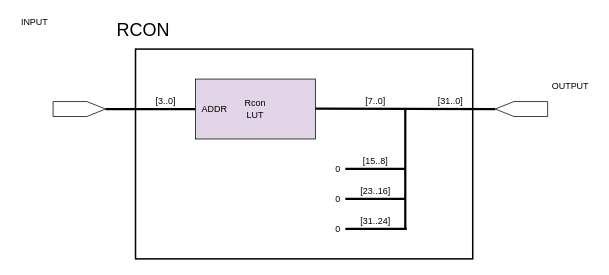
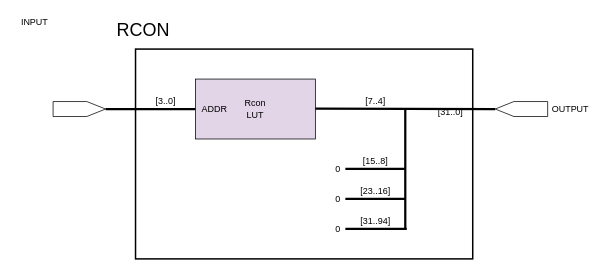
  <mxCell id="0" />
  <mxCell id="1" parent="0" />
  <mxCell id="2" value="" style="rounded=0;whiteSpace=wrap;html=1;fillColor=none;strokeWidth=2;" parent="1" vertex="1"><mxGeometry x="180" y="65" width="450" height="280" as="geometry" /></mxCell>
  <mxCell id="3" value="" style="verticalLabelPosition=bottom;shadow=0;dashed=0;align=center;html=1;verticalAlign=top;shape=mxgraph.electrical.abstract.dac;" parent="1" vertex="1"><mxGeometry x="70" y="135" width="70" height="20" as="geometry" /></mxCell>
  <mxCell id="4" value="INPUT" style="text;html=1;align=center;verticalAlign=middle;resizable=0;points=[];autosize=1;" parent="1" vertex="1"><mxGeometry x="20" y="20" width="50" height="20" as="geometry" /></mxCell>
  <mxCell id="5" value="" style="endArrow=none;html=1;strokeWidth=3;exitX=1;exitY=0.5;exitDx=0;exitDy=0;exitPerimeter=0;" parent="1" source="3" edge="1"><mxGeometry width="50" height="50" relative="1" as="geometry"><mxPoint x="220" y="145" as="sourcePoint" /><mxPoint x="260" y="145" as="targetPoint" /></mxGeometry></mxCell>
  <mxCell id="6" value="[3..0]" style="text;html=1;align=center;verticalAlign=middle;resizable=0;points=[];autosize=1;" parent="1" vertex="1"><mxGeometry x="200" y="125" width="40" height="20" as="geometry" /></mxCell>
  <mxCell id="7" value="Rcon&lt;br&gt;LUT" style="rounded=0;whiteSpace=wrap;html=1;fillColor=#e1d5e7;" parent="1" vertex="1"><mxGeometry x="260" y="105" width="160" height="80" as="geometry" /></mxCell>
  <mxCell id="8" value="ADDR" style="text;html=1;align=center;verticalAlign=middle;resizable=0;points=[];autosize=1;" parent="1" vertex="1"><mxGeometry x="260" y="135" width="50" height="20" as="geometry" /></mxCell>
  <mxCell id="9" value="" style="endArrow=none;html=1;strokeWidth=3;exitX=1;exitY=0.5;exitDx=0;exitDy=0;exitPerimeter=0;entryX=1;entryY=0.5;entryDx=0;entryDy=0;entryPerimeter=0;" parent="1" target="10" edge="1"><mxGeometry width="50" height="50" relative="1" as="geometry"><mxPoint x="420" y="144.31" as="sourcePoint" /><mxPoint x="540" y="144.31" as="targetPoint" /></mxGeometry></mxCell>
  <mxCell id="10" value="" style="verticalLabelPosition=bottom;shadow=0;dashed=0;align=center;html=1;verticalAlign=top;shape=mxgraph.electrical.abstract.dac;flipH=1;" parent="1" vertex="1"><mxGeometry x="660" y="135" width="70" height="20" as="geometry" /></mxCell>
- <mxCell id="11" value="OUTPUT" style="text;html=1;align=center;verticalAlign=middle;resizable=0;points=[];autosize=1;" parent="1" vertex="1"><mxGeometry x="730" y="105" width="60" height="20" as="geometry" /></mxCell>
+ <mxCell id="11" value="OUTPUT" style="text;html=1;align=center;verticalAlign=middle;resizable=0;points=[];autosize=1;" parent="1" vertex="1"><mxGeometry x="730" y="135" width="60" height="20" as="geometry" /></mxCell>
  <mxCell id="12" value="" style="endArrow=none;html=1;strokeWidth=3;" parent="1" edge="1"><mxGeometry width="50" height="50" relative="1" as="geometry"><mxPoint x="460" y="225" as="sourcePoint" /><mxPoint x="540" y="225" as="targetPoint" /></mxGeometry></mxCell>
  <mxCell id="13" value="" style="endArrow=none;html=1;strokeWidth=3;" parent="1" edge="1"><mxGeometry width="50" height="50" relative="1" as="geometry"><mxPoint x="460" y="265" as="sourcePoint" /><mxPoint x="540" y="265" as="targetPoint" /></mxGeometry></mxCell>
  <mxCell id="14" value="" style="endArrow=none;html=1;strokeWidth=3;" parent="1" edge="1"><mxGeometry width="50" height="50" relative="1" as="geometry"><mxPoint x="460" y="305" as="sourcePoint" /><mxPoint x="542" y="305" as="targetPoint" /></mxGeometry></mxCell>
  <mxCell id="15" value="" style="endArrow=none;html=1;strokeWidth=3;" parent="1" edge="1"><mxGeometry width="50" height="50" relative="1" as="geometry"><mxPoint x="540" y="305" as="sourcePoint" /><mxPoint x="540" y="145" as="targetPoint" /></mxGeometry></mxCell>
  <mxCell id="16" value="0" style="text;html=1;align=center;verticalAlign=middle;resizable=0;points=[];autosize=1;" parent="1" vertex="1"><mxGeometry x="440" y="215" width="20" height="20" as="geometry" /></mxCell>
  <mxCell id="17" value="0" style="text;html=1;align=center;verticalAlign=middle;resizable=0;points=[];autosize=1;" parent="1" vertex="1"><mxGeometry x="440" y="255" width="20" height="20" as="geometry" /></mxCell>
  <mxCell id="18" value="0" style="text;html=1;align=center;verticalAlign=middle;resizable=0;points=[];autosize=1;" parent="1" vertex="1"><mxGeometry x="440" y="295" width="20" height="20" as="geometry" /></mxCell>
- <mxCell id="19" value="[31..24]" style="text;html=1;align=center;verticalAlign=middle;resizable=0;points=[];autosize=1;" parent="1" vertex="1"><mxGeometry x="470" y="285" width="60" height="20" as="geometry" /></mxCell>
+ <mxCell id="19" value="[31..94]" style="text;html=1;align=center;verticalAlign=middle;resizable=0;points=[];autosize=1;" parent="1" vertex="1"><mxGeometry x="470" y="285" width="60" height="20" as="geometry" /></mxCell>
  <mxCell id="20" value="[23..16]" style="text;html=1;align=center;verticalAlign=middle;resizable=0;points=[];autosize=1;" parent="1" vertex="1"><mxGeometry x="470" y="245" width="60" height="20" as="geometry" /></mxCell>
  <mxCell id="21" value="[15..8]" style="text;html=1;align=center;verticalAlign=middle;resizable=0;points=[];autosize=1;" parent="1" vertex="1"><mxGeometry x="475" y="205" width="50" height="20" as="geometry" /></mxCell>
- <mxCell id="22" value="[7..0]" style="text;html=1;align=center;verticalAlign=middle;resizable=0;points=[];autosize=1;" parent="1" vertex="1"><mxGeometry x="480" y="125" width="40" height="20" as="geometry" /></mxCell>
- <mxCell id="23" value="[31..0]" style="text;html=1;align=center;verticalAlign=middle;resizable=0;points=[];autosize=1;" parent="1" vertex="1"><mxGeometry x="575" y="125" width="50" height="20" as="geometry" /></mxCell>
+ <mxCell id="22" value="[7..4]" style="text;html=1;align=center;verticalAlign=middle;resizable=0;points=[];autosize=1;" parent="1" vertex="1"><mxGeometry x="480" y="125" width="40" height="20" as="geometry" /></mxCell>
+ <mxCell id="23" value="[31..0]" style="text;html=1;align=center;verticalAlign=middle;resizable=0;points=[];autosize=1;" parent="1" vertex="1"><mxGeometry x="575" y="140" width="50" height="20" as="geometry" /></mxCell>
  <mxCell id="24" value="&lt;font style=&quot;font-size: 24px&quot;&gt;RCON&lt;/font&gt;" style="text;html=1;align=center;verticalAlign=middle;resizable=0;points=[];autosize=1;" parent="1" vertex="1"><mxGeometry x="145" y="30" width="90" height="20" as="geometry" /></mxCell>
